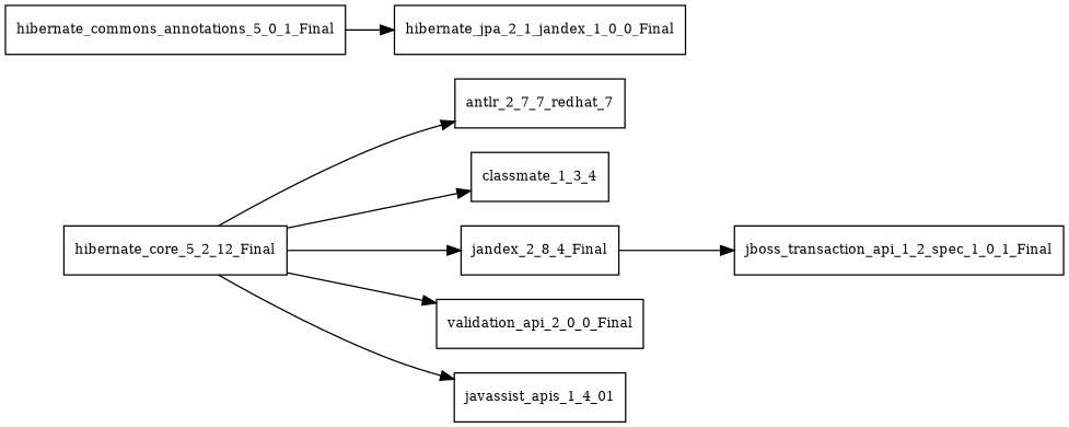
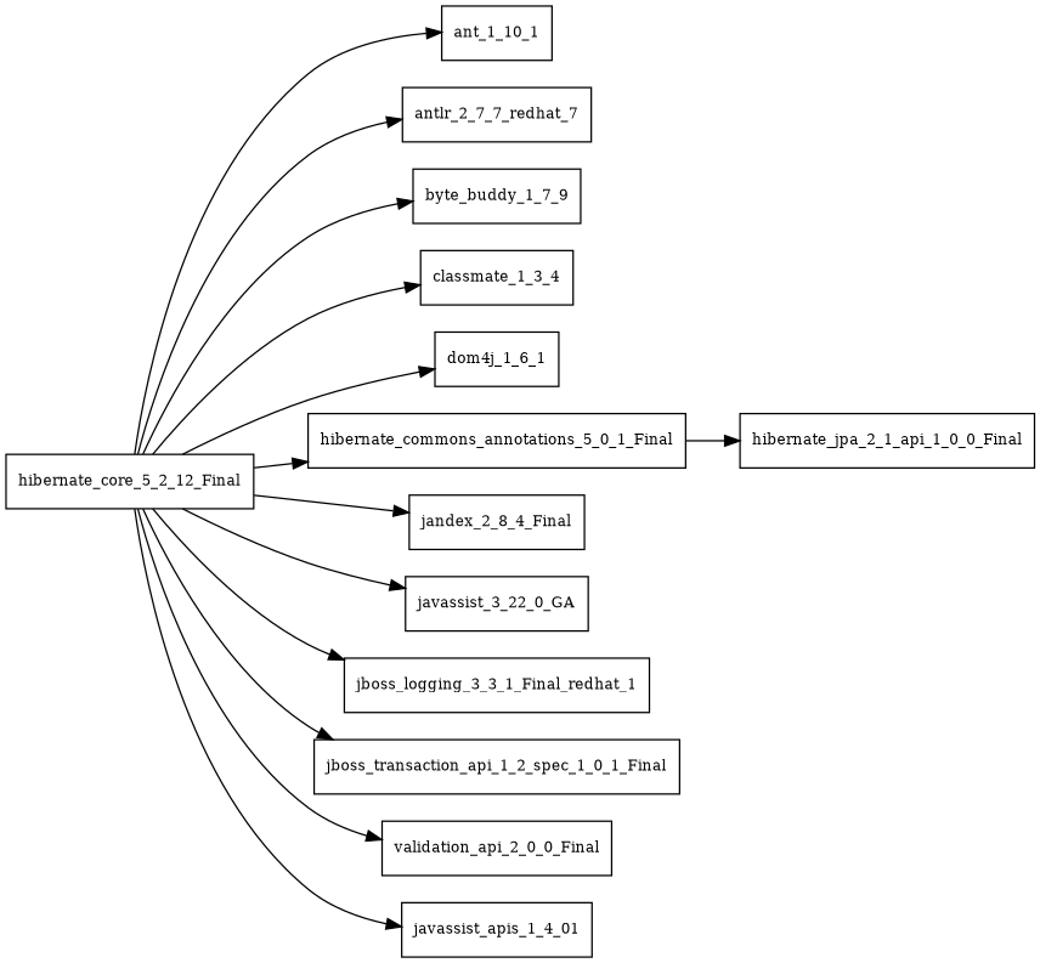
  digraph {
    rankdir=LR
    node [fontsize=10.0 shape=box]
    hibernate_core_5_2_12_Final
+   ant_1_10_1
    antlr_2_7_7_redhat_7
+   byte_buddy_1_7_9
    classmate_1_3_4
+   dom4j_1_6_1
    hibernate_commons_annotations_5_0_1_Final
    n8 [label=jandex_2_8_4_Final]
+   javassist_3_22_0_GA
+   jboss_logging_3_3_1_Final_redhat_1
    jboss_transaction_api_1_2_spec_1_0_1_Final
    validation_api_2_0_0_Final
    n13 [label=javassist_apis_1_4_01]
-   hibernate_jpa_2_1_api_1_0_0_Final [label=hibernate_jpa_2_1_jandex_1_0_0_Final]
+   hibernate_jpa_2_1_api_1_0_0_Final
+   hibernate_core_5_2_12_Final -> ant_1_10_1
    hibernate_core_5_2_12_Final -> antlr_2_7_7_redhat_7
+   hibernate_core_5_2_12_Final -> byte_buddy_1_7_9
    hibernate_core_5_2_12_Final -> classmate_1_3_4
+   hibernate_core_5_2_12_Final -> dom4j_1_6_1
+   hibernate_core_5_2_12_Final -> hibernate_commons_annotations_5_0_1_Final
    hibernate_core_5_2_12_Final -> n8
-   n8 -> jboss_transaction_api_1_2_spec_1_0_1_Final
+   hibernate_core_5_2_12_Final -> javassist_3_22_0_GA
+   hibernate_core_5_2_12_Final -> jboss_logging_3_3_1_Final_redhat_1
+   hibernate_core_5_2_12_Final -> jboss_transaction_api_1_2_spec_1_0_1_Final
    hibernate_core_5_2_12_Final -> validation_api_2_0_0_Final
    hibernate_core_5_2_12_Final -> n13
    hibernate_commons_annotations_5_0_1_Final -> hibernate_jpa_2_1_api_1_0_0_Final
  }
